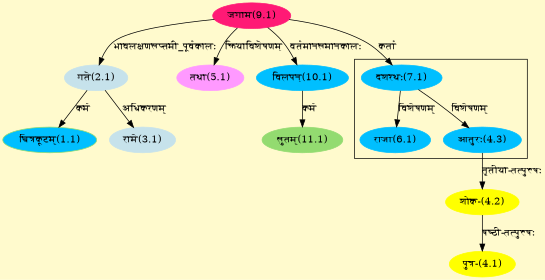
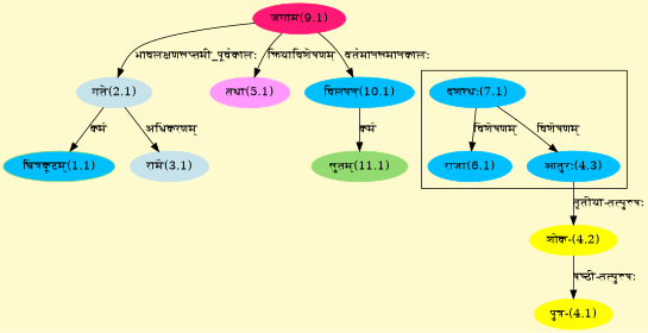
  digraph {
    bgcolor=lemonchiffon1
    compound=true
    rankdir=BT
    node [color="#00BFFF" style=filled]
    edge [dir=back]
    n1 [label="आतुरः(4.3)"]
    n2 [label="दशरथः(7.1)"]
    n3 [label="राजा(6.1)"]
    n4 [color="#FF1975" label="जगाम(9.1)"]
    n5 [color="#93DB70" fillcolor="#00BFFF" label="चित्रकूटम्(1.1)"]
    n6 [color="#C6E2EB" label="गते(2.1)"]
    n7 [color="#C6E2EB" label="रामे(3.1)"]
    n8 [color="#FFFF00" label="पुत्र-(4.1)"]
    n9 [color="#FFFF00" label="शोक-(4.2)"]
    n10 [color="#FF99FF" label="तथा(5.1)"]
    n11 [label="विलपन्(10.1)"]
    n12 [color="#93DB70" label="सुतम्(11.1)"]
    subgraph cluster_1 {
      n1
      n2
      n3
    }
    n1 -> n2 [label="विशेषणम्"]
-   n2 -> n4 [label="कर्ता"]
    n3 -> n2 [label="विशेषणम्"]
    n5 -> n6 [label="कर्म"]
    n6 -> n4 [label="भावलक्षणसप्तमी_पूर्वकालः"]
    n7 -> n6 [label="अधिकरणम्"]
    n8 -> n9 [label="षष्ठी-तत्पुरुषः"]
    n9 -> n1 [label="तृतीया-तत्पुरुषः"]
    n10 -> n4 [label="क्रियाविशेषणम्"]
    n11 -> n4 [label="वर्तमानसमानकालः"]
    n12 -> n11 [label="कर्म"]
  }
